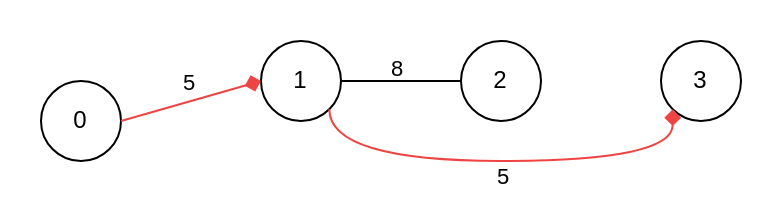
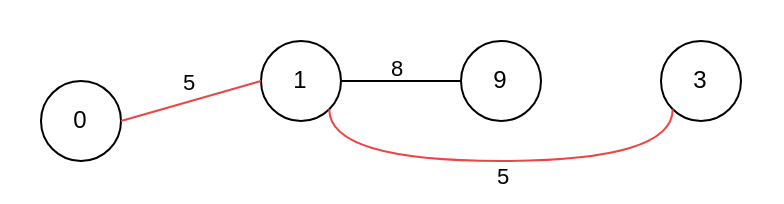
  <mxCell id="0" />
  <mxCell id="1" parent="0" />
  <mxCell id="2" value="0" style="ellipse;whiteSpace=wrap;html=1;aspect=fixed;fillColor=none;" vertex="1" parent="1"><mxGeometry x="20" y="40" width="40" height="40" as="geometry" /></mxCell>
  <mxCell id="3" value="1" style="ellipse;whiteSpace=wrap;html=1;aspect=fixed;fillColor=none;" vertex="1" parent="1"><mxGeometry x="130" y="20" width="40" height="40" as="geometry" /></mxCell>
- <mxCell id="4" value="2" style="ellipse;whiteSpace=wrap;html=1;aspect=fixed;fillColor=none;" vertex="1" parent="1"><mxGeometry x="230" y="20" width="40" height="40" as="geometry" /></mxCell>
+ <mxCell id="4" value="9" style="ellipse;whiteSpace=wrap;html=1;aspect=fixed;fillColor=none;" vertex="1" parent="1"><mxGeometry x="230" y="20" width="40" height="40" as="geometry" /></mxCell>
  <mxCell id="5" value="3" style="ellipse;whiteSpace=wrap;html=1;aspect=fixed;fillColor=none;" vertex="1" parent="1"><mxGeometry x="330" y="20" width="40" height="40" as="geometry" /></mxCell>
- <mxCell id="6" value="" style="endArrow=diamond;html=1;rounded=0;exitX=1;exitY=0.5;exitDx=0;exitDy=0;entryX=0;entryY=0.5;entryDx=0;entryDy=0;strokeColor=#ef4444;" edge="1" parent="1" source="2" target="3"><mxGeometry width="50" height="50" relative="1" as="geometry"><mxPoint x="150" y="40" as="sourcePoint" /><mxPoint x="200" y="-10" as="targetPoint" /></mxGeometry></mxCell>
+ <mxCell id="6" value="" style="endArrow=none;html=1;rounded=0;exitX=1;exitY=0.5;exitDx=0;exitDy=0;entryX=0;entryY=0.5;entryDx=0;entryDy=0;strokeColor=#ef4444;" edge="1" parent="1" source="2" target="3"><mxGeometry width="50" height="50" relative="1" as="geometry"><mxPoint x="150" y="40" as="sourcePoint" /><mxPoint x="200" y="-10" as="targetPoint" /></mxGeometry></mxCell>
  <mxCell id="7" value="5&lt;div&gt;&lt;br&gt;&lt;/div&gt;" style="edgeLabel;html=1;align=center;verticalAlign=middle;resizable=0;points=[];labelBackgroundColor=none;" vertex="1" connectable="0" parent="6"><mxGeometry x="0.271" relative="1" as="geometry"><mxPoint x="-11" as="offset" /></mxGeometry></mxCell>
  <mxCell id="8" value="" style="endArrow=none;html=1;rounded=0;entryX=0;entryY=0.5;entryDx=0;entryDy=0;" edge="1" parent="1" target="4"><mxGeometry width="50" height="50" relative="1" as="geometry"><mxPoint x="170" y="40" as="sourcePoint" /><mxPoint x="230" y="0" as="targetPoint" /></mxGeometry></mxCell>
  <mxCell id="9" value="&lt;div&gt;8&lt;/div&gt;&lt;div&gt;&lt;br&gt;&lt;/div&gt;" style="edgeLabel;html=1;align=center;verticalAlign=middle;resizable=0;points=[];labelBackgroundColor=none;" vertex="1" connectable="0" parent="8"><mxGeometry x="0.271" relative="1" as="geometry"><mxPoint x="-11" as="offset" /></mxGeometry></mxCell>
- <mxCell id="10" value="" style="endArrow=diamond;html=1;rounded=0;exitX=1;exitY=1;exitDx=0;exitDy=0;entryX=0;entryY=1;entryDx=0;entryDy=0;edgeStyle=orthogonalEdgeStyle;curved=1;strokeColor=#ef4444;" edge="1" parent="1" source="3" target="5"><mxGeometry width="50" height="50" relative="1" as="geometry"><mxPoint x="60" y="70" as="sourcePoint" /><mxPoint x="140" y="70" as="targetPoint" /><Array as="points"><mxPoint x="164" y="80" /><mxPoint x="336" y="80" /></Array></mxGeometry></mxCell>
+ <mxCell id="10" value="" style="endArrow=none;html=1;rounded=0;exitX=1;exitY=1;exitDx=0;exitDy=0;entryX=0;entryY=1;entryDx=0;entryDy=0;edgeStyle=orthogonalEdgeStyle;curved=1;strokeColor=#ef4444;" edge="1" parent="1" source="3" target="5"><mxGeometry width="50" height="50" relative="1" as="geometry"><mxPoint x="60" y="70" as="sourcePoint" /><mxPoint x="140" y="70" as="targetPoint" /><Array as="points"><mxPoint x="164" y="80" /><mxPoint x="336" y="80" /></Array></mxGeometry></mxCell>
  <mxCell id="11" value="&lt;div&gt;&lt;br&gt;&lt;/div&gt;&lt;div&gt;5&lt;/div&gt;" style="edgeLabel;html=1;align=center;verticalAlign=middle;resizable=0;points=[];labelBackgroundColor=none;" vertex="1" connectable="0" parent="10"><mxGeometry x="0.271" relative="1" as="geometry"><mxPoint x="-30" as="offset" /></mxGeometry></mxCell>
